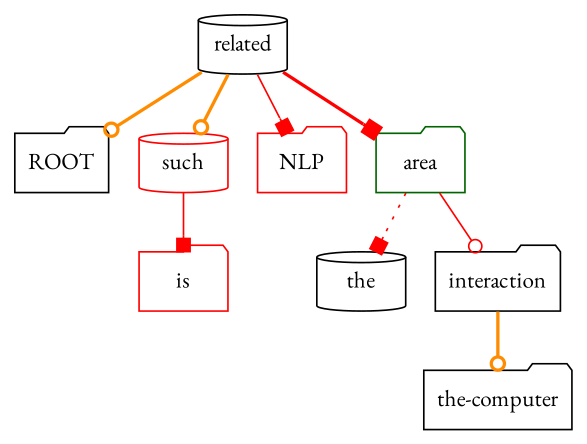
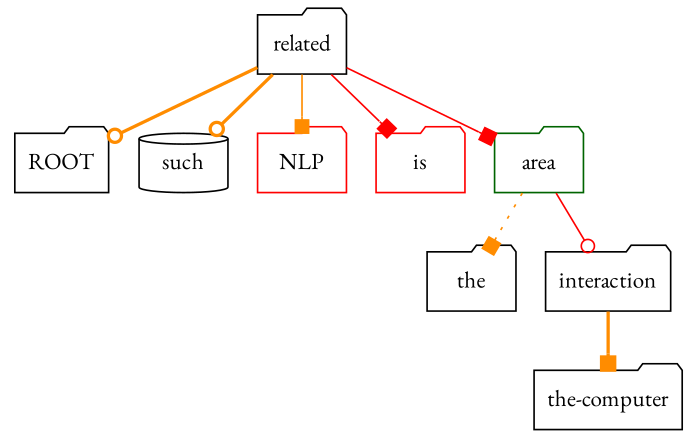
  digraph {
    fontname="EB Garamond"
    node [color=black fontname="EB Garamond" shape=folder]
    edge [arrowhead=box color=darkorange fontname="EB Garamond" style=bold]
    n1 [label=ROOT]
-   n2 [label=related shape=cylinder]
-   n3 [color=red label=such shape=cylinder]
+   n2 [label=related]
+   n3 [label=such shape=cylinder]
    n4 [color=red label=NLP]
    n5 [color=red label=is]
    n6 [color=darkgreen label=area]
-   n7 [label=the shape=cylinder]
+   n7 [label=the]
    n8 [label=interaction]
    n9 [label="the-computer"]
    n2 -> n1 [arrowhead=odot]
    n2 -> n3 [arrowhead=odot]
-   n2 -> n4 [color=red style=solid]
-   n3 -> n5 [color=red style=solid]
-   n2 -> n6 [color=red]
-   n6 -> n7 [color=red style=dotted]
+   n2 -> n4 [style=solid]
+   n2 -> n5 [color=red style=solid]
+   n2 -> n6 [color=red style=solid]
+   n6 -> n7 [style=dotted]
    n6 -> n8 [arrowhead=odot color=red style=solid]
-   n8 -> n9 [arrowhead=odot]
+   n8 -> n9
  }
